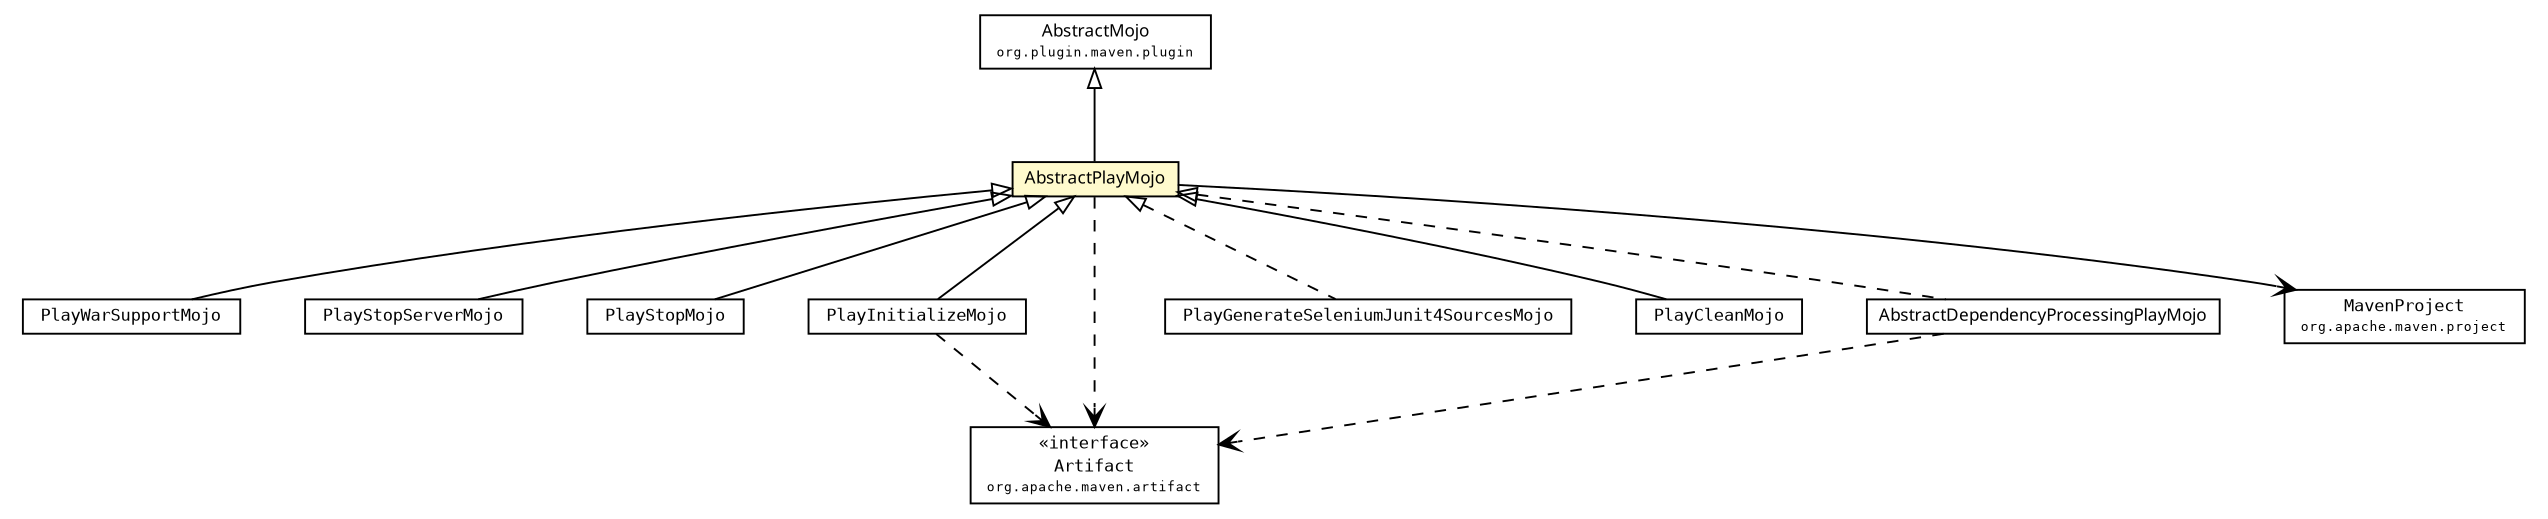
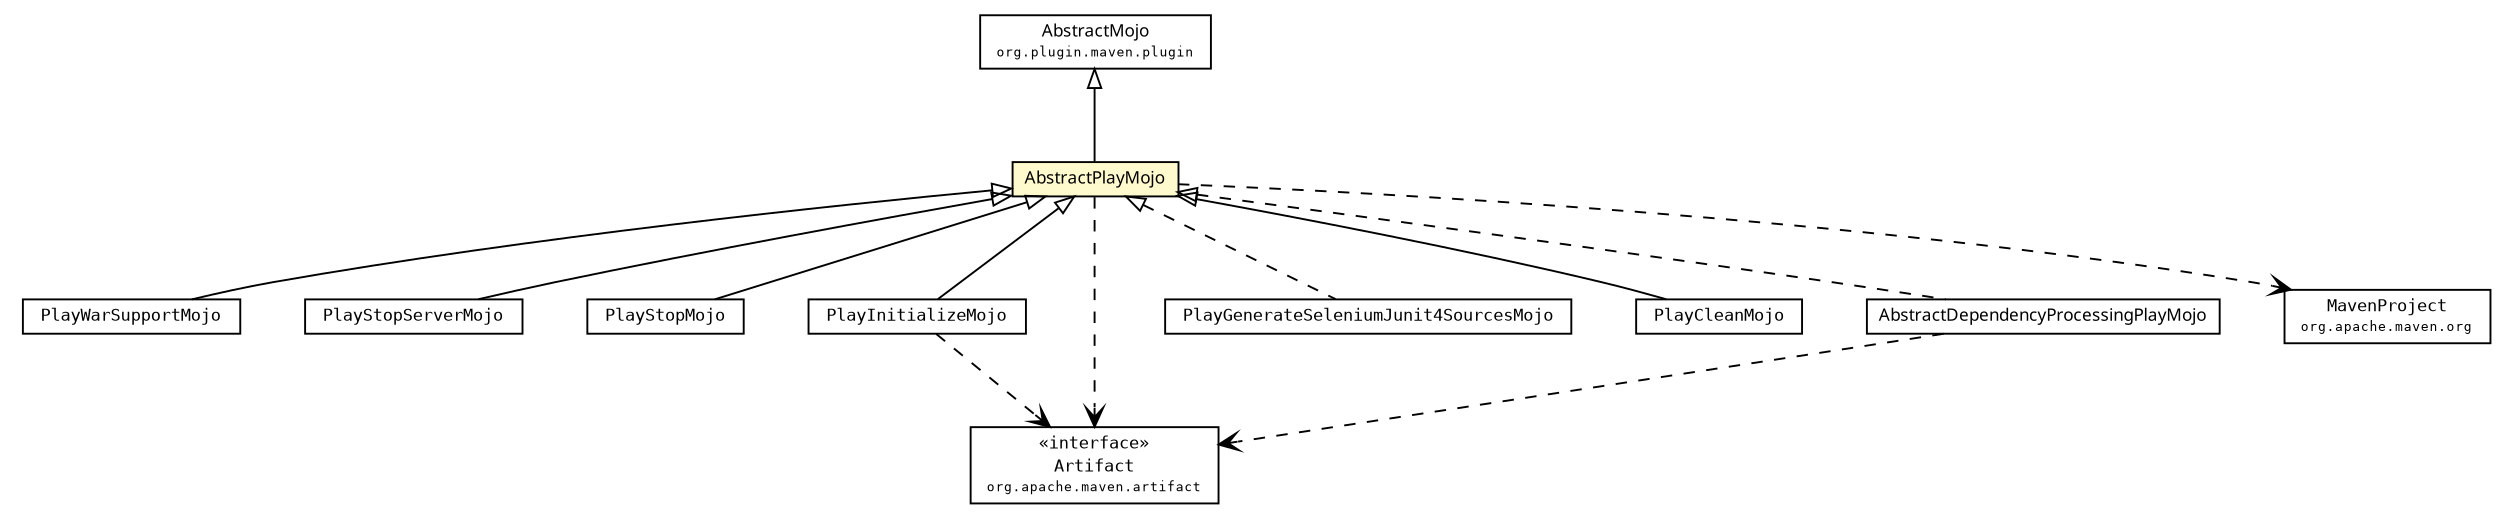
  digraph {
    fontname="DejaVu Sans Mono"
    node [fontcolor=black fontname="DejaVu Sans Mono" fontsize=9.0 shape=plaintext]
    edge [fontname="DejaVu Sans Mono" fontsize=10 headport=p labelfontname=arial labelfontsize=10 tailport=p arrowtail=empty dir=back]
    n1 [label=<<table border="0" cellborder="1" cellspacing="0" cellpadding="2" port="p" href="./PlayWarSupportMojo.html"> 		<tr><td><table border="0" cellspacing="0" cellpadding="1"> 			<tr><td> PlayWarSupportMojo </td></tr> 		</table></td></tr> 		</table>>]
    n2 [label=<<table border="0" cellborder="1" cellspacing="0" cellpadding="2" port="p" href="./PlayStopServerMojo.html"> 		<tr><td><table border="0" cellspacing="0" cellpadding="1"> 			<tr><td> PlayStopServerMojo </td></tr> 		</table></td></tr> 		</table>>]
    n3 [label=<<table border="0" cellborder="1" cellspacing="0" cellpadding="2" port="p" href="./PlayStopMojo.html"> 		<tr><td><table border="0" cellspacing="0" cellpadding="1"> 			<tr><td> PlayStopMojo </td></tr> 		</table></td></tr> 		</table>>]
    n4 [label=<<table border="0" cellborder="1" cellspacing="0" cellpadding="2" port="p" href="./PlayInitializeMojo.html"> 		<tr><td><table border="0" cellspacing="0" cellpadding="1"> 			<tr><td> PlayInitializeMojo </td></tr> 		</table></td></tr> 		</table>>]
    n5 [label=<<table border="0" cellborder="1" cellspacing="0" cellpadding="2" port="p" href="http://java.sun.com/j2se/1.4.2/docs/api/org/apache/maven/artifact/Artifact.html"> 		<tr><td><table border="0" cellspacing="0" cellpadding="1"> 			<tr><td> &laquo;interface&raquo; </td></tr> 			<tr><td> Artifact </td></tr> 			<tr><td><font point-size="7.0"> org.apache.maven.artifact </font></td></tr> 		</table></td></tr> 		</table>>]
    n6 [label=<<table border="0" cellborder="1" cellspacing="0" cellpadding="2" port="p" href="./PlayGenerateSeleniumJunit4SourcesMojo.html"> 		<tr><td><table border="0" cellspacing="0" cellpadding="1"> 			<tr><td> PlayGenerateSeleniumJunit4SourcesMojo </td></tr> 		</table></td></tr> 		</table>>]
    n7 [label=<<table border="0" cellborder="1" cellspacing="0" cellpadding="2" port="p" href="./PlayCleanMojo.html"> 		<tr><td><table border="0" cellspacing="0" cellpadding="1"> 			<tr><td> PlayCleanMojo </td></tr> 		</table></td></tr> 		</table>>]
    n8 [label=<<table border="0" cellborder="1" cellspacing="0" cellpadding="2" port="p" bgcolor="lemonChiffon" href="./AbstractPlayMojo.html"> 		<tr><td><table border="0" cellspacing="0" cellpadding="1"> 			<tr><td><font face="ariali"> AbstractPlayMojo </font></td></tr> 		</table></td></tr> 		</table>>]
    n9 [label=<<table border="0" cellborder="1" cellspacing="0" cellpadding="2" port="p" href="./AbstractDependencyProcessingPlayMojo.html"> 		<tr><td><table border="0" cellspacing="0" cellpadding="1"> 			<tr><td><font face="ariali"> AbstractDependencyProcessingPlayMojo </font></td></tr> 		</table></td></tr> 		</table>>]
-   n10 [label=<<table border="0" cellborder="1" cellspacing="0" cellpadding="2" port="p" href="http://java.sun.com/j2se/1.4.2/docs/api/org/apache/maven/project/MavenProject.html"> 		<tr><td><table border="0" cellspacing="0" cellpadding="1"> 			<tr><td> MavenProject </td></tr> 			<tr><td><font point-size="7.0"> org.apache.maven.project </font></td></tr> 		</table></td></tr> 		</table>>]
+   n10 [label=<<table border="0" cellborder="1" cellspacing="0" cellpadding="2" port="p" href="http://java.sun.com/j2se/1.4.2/docs/api/org/apache/maven/project/MavenProject.html"> 		<tr><td><table border="0" cellspacing="0" cellpadding="1"> 			<tr><td> MavenProject </td></tr> 			<tr><td><font point-size="7.0"> org.apache.maven.org </font></td></tr> 		</table></td></tr> 		</table>>]
    n11 [label=<<table border="0" cellborder="1" cellspacing="0" cellpadding="2" port="p" href="http://java.sun.com/j2se/1.4.2/docs/api/org/apache/maven/plugin/AbstractMojo.html"> 		<tr><td><table border="0" cellspacing="0" cellpadding="1"> 			<tr><td><font face="ariali"> AbstractMojo </font></td></tr> 			<tr><td><font point-size="7.0"> org.plugin.maven.plugin </font></td></tr> 		</table></td></tr> 		</table>>]
    n4 -> n5 [arrowhead=open color=black fontcolor=black fontsize=10.0 style=dashed arrowtail="" dir=""]
    n8 -> n1
    n8 -> n2
    n8 -> n3
    n8 -> n4
    n8 -> n5 [arrowhead=open color=black fontcolor=black fontsize=10.0 style=dashed arrowtail="" dir=""]
    n8 -> n6 [style=dashed]
    n8 -> n7
    n8 -> n9 [style=dashed]
-   n8 -> n10 [arrowhead=open color=black fontcolor=black fontsize=10.0 arrowtail="" dir=""]
+   n8 -> n10 [arrowhead=open color=black fontcolor=black fontsize=10.0 style=dashed arrowtail="" dir=""]
    n9 -> n5 [arrowhead=open color=black fontcolor=black fontsize=10.0 style=dashed arrowtail="" dir=""]
    n11 -> n8
  }
